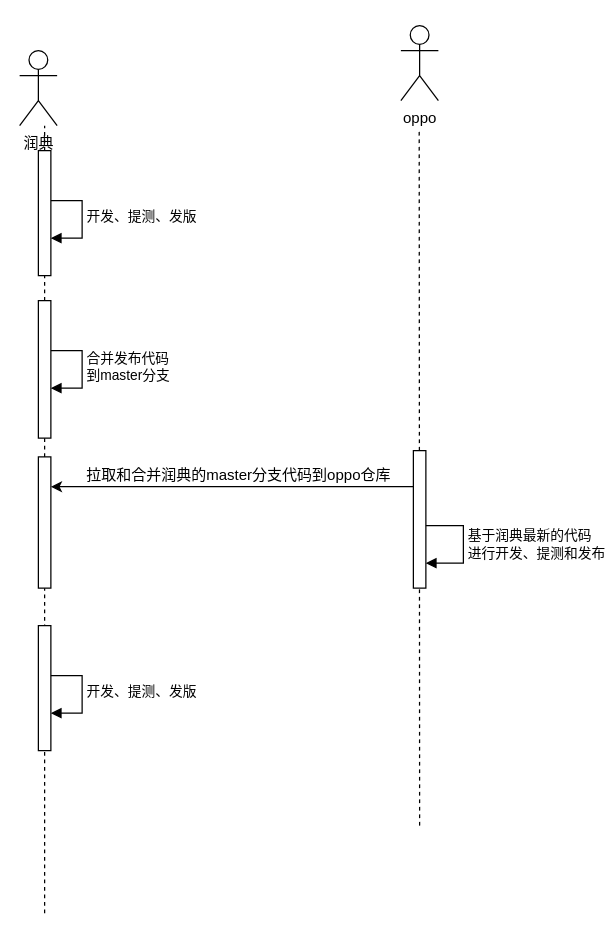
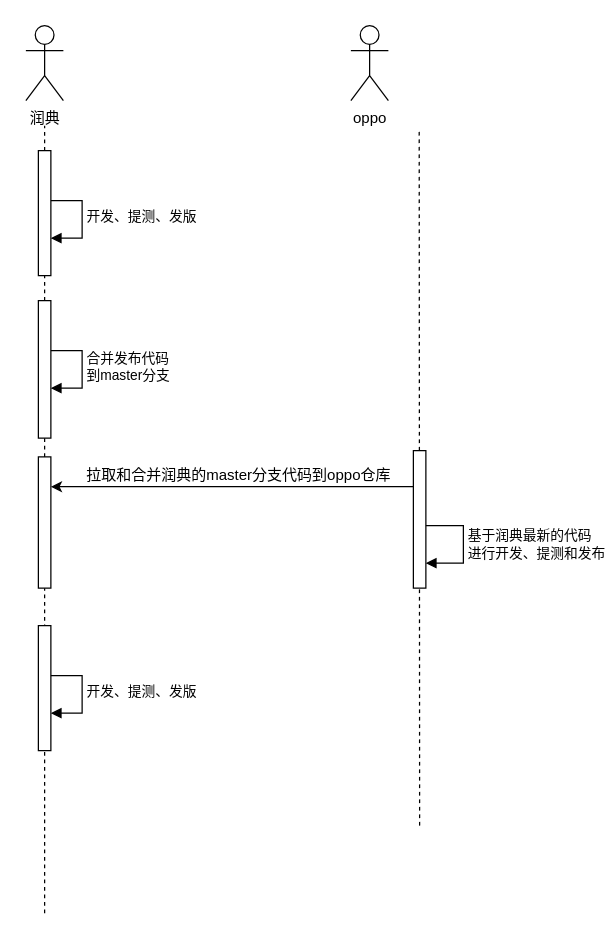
  <mxCell id="0" />
  <mxCell id="1" parent="0" />
  <mxCell id="2" value="开发、提测、发版" style="html=1;align=left;spacingLeft=2;endArrow=block;rounded=0;edgeStyle=orthogonalEdgeStyle;curved=0;rounded=0;" edge="1" parent="1" target="7"><mxGeometry relative="1" as="geometry"><mxPoint x="35" y="160" as="sourcePoint" /><Array as="points"><mxPoint x="65" y="190" /></Array></mxGeometry></mxCell>
- <mxCell id="3" value="润典" style="shape=umlActor;verticalLabelPosition=bottom;verticalAlign=top;html=1;" vertex="1" parent="1"><mxGeometry x="15" y="40" width="30" height="60" as="geometry" /></mxCell>
- <mxCell id="4" value="oppo" style="shape=umlActor;verticalLabelPosition=bottom;verticalAlign=top;html=1;" vertex="1" parent="1"><mxGeometry x="320" y="20" width="30" height="60" as="geometry" /></mxCell>
+ <mxCell id="3" value="润典" style="shape=umlActor;verticalLabelPosition=bottom;verticalAlign=top;html=1;" vertex="1" parent="1"><mxGeometry x="20" y="20" width="30" height="60" as="geometry" /></mxCell>
+ <mxCell id="4" value="oppo" style="shape=umlActor;verticalLabelPosition=bottom;verticalAlign=top;html=1;" vertex="1" parent="1"><mxGeometry x="280" y="20" width="30" height="60" as="geometry" /></mxCell>
  <mxCell id="5" value="" style="endArrow=none;dashed=1;html=1;rounded=0;" edge="1" parent="1"><mxGeometry width="50" height="50" relative="1" as="geometry"><mxPoint x="335" y="660" as="sourcePoint" /><mxPoint x="334.66" y="104" as="targetPoint" /></mxGeometry></mxCell>
  <mxCell id="6" value="" style="endArrow=none;dashed=1;html=1;rounded=0;" edge="1" parent="1"><mxGeometry width="50" height="50" relative="1" as="geometry"><mxPoint x="35" y="240" as="sourcePoint" /><mxPoint x="35" y="100" as="targetPoint" /></mxGeometry></mxCell>
  <mxCell id="7" value="" style="html=1;points=[[0,0,0,0,5],[0,1,0,0,-5],[1,0,0,0,5],[1,1,0,0,-5]];perimeter=orthogonalPerimeter;outlineConnect=0;targetShapes=umlLifeline;portConstraint=eastwest;newEdgeStyle={&quot;curved&quot;:0,&quot;rounded&quot;:0};" vertex="1" parent="1"><mxGeometry x="30" y="120" width="10" height="100" as="geometry" /></mxCell>
  <mxCell id="8" value="" style="endArrow=none;dashed=1;html=1;rounded=0;" edge="1" parent="1" source="18" target="14"><mxGeometry width="50" height="50" relative="1" as="geometry"><mxPoint x="35" y="730" as="sourcePoint" /><mxPoint x="35" y="460" as="targetPoint" /></mxGeometry></mxCell>
  <mxCell id="9" value="" style="endArrow=classic;endFill=1;html=1;rounded=0;" edge="1" parent="1"><mxGeometry width="160" relative="1" as="geometry"><mxPoint x="40" y="388.86" as="sourcePoint" /><mxPoint x="40" y="388.86" as="targetPoint" /></mxGeometry></mxCell>
  <mxCell id="10" value="拉取和合并润典的master分支代码到oppo仓库" style="text;html=1;align=center;verticalAlign=middle;resizable=0;points=[];autosize=1;strokeColor=none;fillColor=none;" vertex="1" parent="1"><mxGeometry x="55" y="365" width="270" height="30" as="geometry" /></mxCell>
  <mxCell id="11" value="" style="html=1;points=[[0,0,0,0,5],[0,1,0,0,-5],[1,0,0,0,5],[1,1,0,0,-5]];perimeter=orthogonalPerimeter;outlineConnect=0;targetShapes=umlLifeline;portConstraint=eastwest;newEdgeStyle={&quot;curved&quot;:0,&quot;rounded&quot;:0};" vertex="1" parent="1"><mxGeometry x="330" y="360" width="10" height="110" as="geometry" /></mxCell>
  <mxCell id="12" value="基于润典最新的代码&lt;div&gt;进行开发、提测和发布&lt;/div&gt;" style="html=1;align=left;spacingLeft=2;endArrow=block;rounded=0;edgeStyle=orthogonalEdgeStyle;curved=0;rounded=0;" edge="1" parent="1"><mxGeometry relative="1" as="geometry"><mxPoint x="340" y="420" as="sourcePoint" /><Array as="points"><mxPoint x="370" y="420" /><mxPoint x="370" y="450" /></Array><mxPoint x="340" y="450" as="targetPoint" /></mxGeometry></mxCell>
  <mxCell id="13" value="合并发布代码&lt;div&gt;到master分支&lt;/div&gt;" style="html=1;align=left;spacingLeft=2;endArrow=block;rounded=0;edgeStyle=orthogonalEdgeStyle;curved=0;rounded=0;" edge="1" parent="1" target="14"><mxGeometry relative="1" as="geometry"><mxPoint x="35" y="280" as="sourcePoint" /><Array as="points"><mxPoint x="65" y="310" /></Array></mxGeometry></mxCell>
  <mxCell id="14" value="" style="html=1;points=[[0,0,0,0,5],[0,1,0,0,-5],[1,0,0,0,5],[1,1,0,0,-5]];perimeter=orthogonalPerimeter;outlineConnect=0;targetShapes=umlLifeline;portConstraint=eastwest;newEdgeStyle={&quot;curved&quot;:0,&quot;rounded&quot;:0};" vertex="1" parent="1"><mxGeometry x="30" y="240" width="10" height="110" as="geometry" /></mxCell>
  <mxCell id="15" value="开发、提测、发版" style="html=1;align=left;spacingLeft=2;endArrow=block;rounded=0;edgeStyle=orthogonalEdgeStyle;curved=0;rounded=0;" edge="1" parent="1" target="19"><mxGeometry relative="1" as="geometry"><mxPoint x="35" y="540" as="sourcePoint" /><Array as="points"><mxPoint x="65" y="570" /></Array></mxGeometry></mxCell>
  <mxCell id="16" value="" style="endArrow=none;dashed=1;html=1;rounded=0;" edge="1" parent="1" target="18"><mxGeometry width="50" height="50" relative="1" as="geometry"><mxPoint x="35" y="730" as="sourcePoint" /><mxPoint x="35" y="350" as="targetPoint" /></mxGeometry></mxCell>
  <mxCell id="17" value="" style="endArrow=classic;endFill=1;html=1;rounded=0;" edge="1" parent="1"><mxGeometry width="160" relative="1" as="geometry"><mxPoint x="330" y="388.86" as="sourcePoint" /><mxPoint x="40" y="388.86" as="targetPoint" /></mxGeometry></mxCell>
  <mxCell id="18" value="" style="html=1;points=[[0,0,0,0,5],[0,1,0,0,-5],[1,0,0,0,5],[1,1,0,0,-5]];perimeter=orthogonalPerimeter;outlineConnect=0;targetShapes=umlLifeline;portConstraint=eastwest;newEdgeStyle={&quot;curved&quot;:0,&quot;rounded&quot;:0};" vertex="1" parent="1"><mxGeometry x="30" y="365" width="10" height="105" as="geometry" /></mxCell>
  <mxCell id="19" value="" style="html=1;points=[[0,0,0,0,5],[0,1,0,0,-5],[1,0,0,0,5],[1,1,0,0,-5]];perimeter=orthogonalPerimeter;outlineConnect=0;targetShapes=umlLifeline;portConstraint=eastwest;newEdgeStyle={&quot;curved&quot;:0,&quot;rounded&quot;:0};" vertex="1" parent="1"><mxGeometry x="30" y="500" width="10" height="100" as="geometry" /></mxCell>
